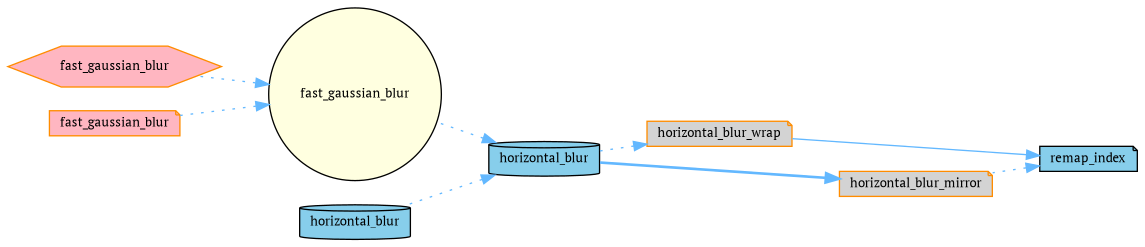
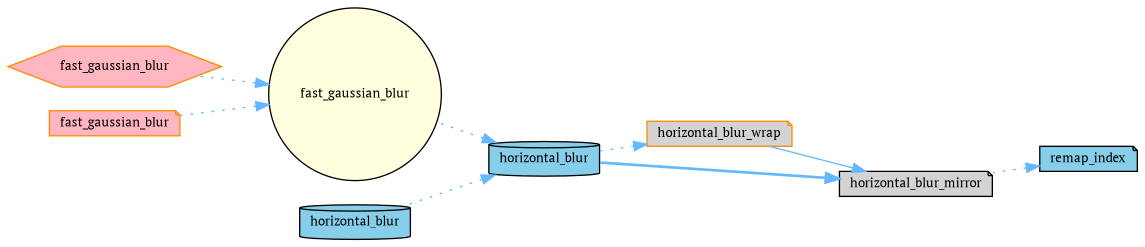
  digraph {
    fontname="PT Serif"
    rankdir=RL
    node [color=black fillcolor=skyblue fontname="PT Serif" fontsize=10 shape=note style=filled]
    edge [color=steelblue1 dir=back fontname="PT Serif" fontsize=10 labelfontname=Verdana labelfontsize=10 style=dotted]
    n1 [fontcolor=black height=0.2 label=remap_index width=0.4]
-   n2 [color=darkorange fillcolor=lightgrey height=0.2 label=horizontal_blur_mirror width=0.4]
+   n2 [fillcolor=lightgrey height=0.2 label=horizontal_blur_mirror width=0.4]
    n3 [color=darkorange fillcolor=lightgrey height=0.2 label=horizontal_blur_wrap width=0.4]
    n4 [height=0.2 label=horizontal_blur shape=cylinder width=0.4]
    n5 [fillcolor=lightyellow height=0.2 label=fast_gaussian_blur shape=circle width=0.4]
    n6 [height=0.2 label=horizontal_blur shape=cylinder width=0.4]
    n7 [color=darkorange fillcolor=lightpink height=0.2 label=fast_gaussian_blur shape=hexagon width=0.4]
    n8 [color=darkorange fillcolor=lightpink height=0.2 label=fast_gaussian_blur width=0.4]
    n1 -> n2
-   n1 -> n3 [style=solid]
+   n2 -> n3 [style=solid]
    n2 -> n4 [style=bold]
    n3 -> n4
    n4 -> n5
    n4 -> n6
    n5 -> n7
    n5 -> n8
  }
